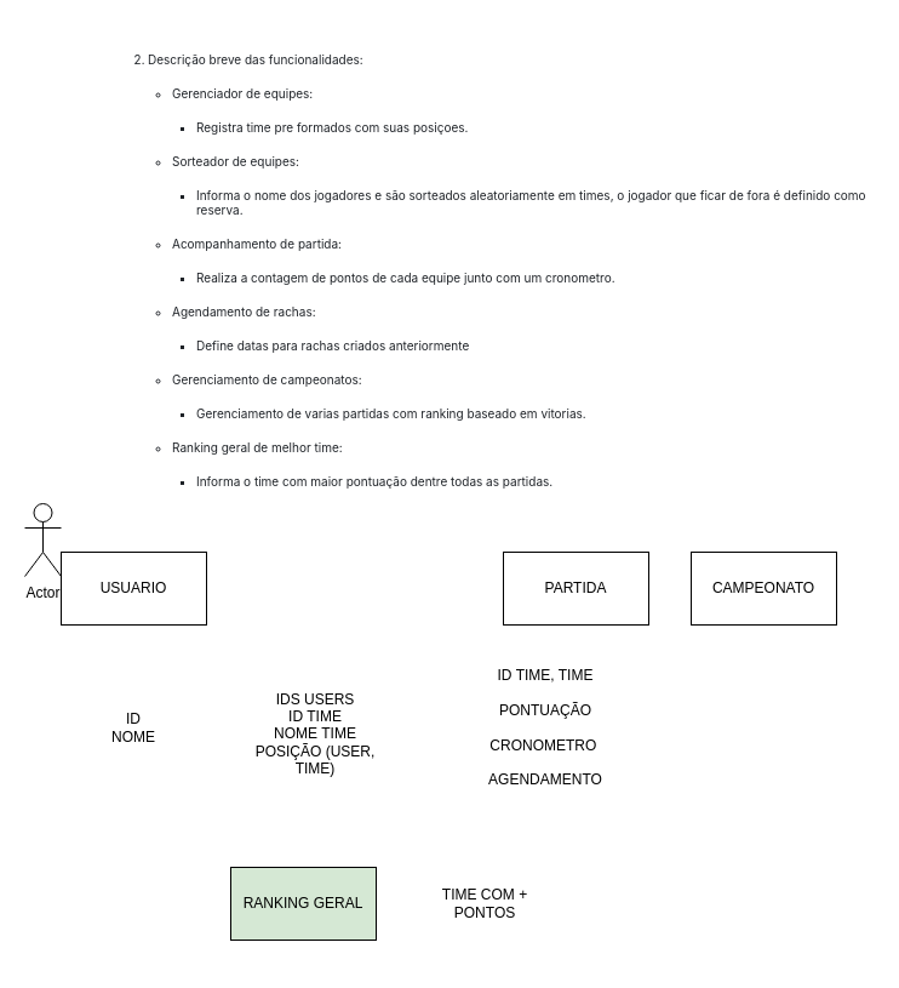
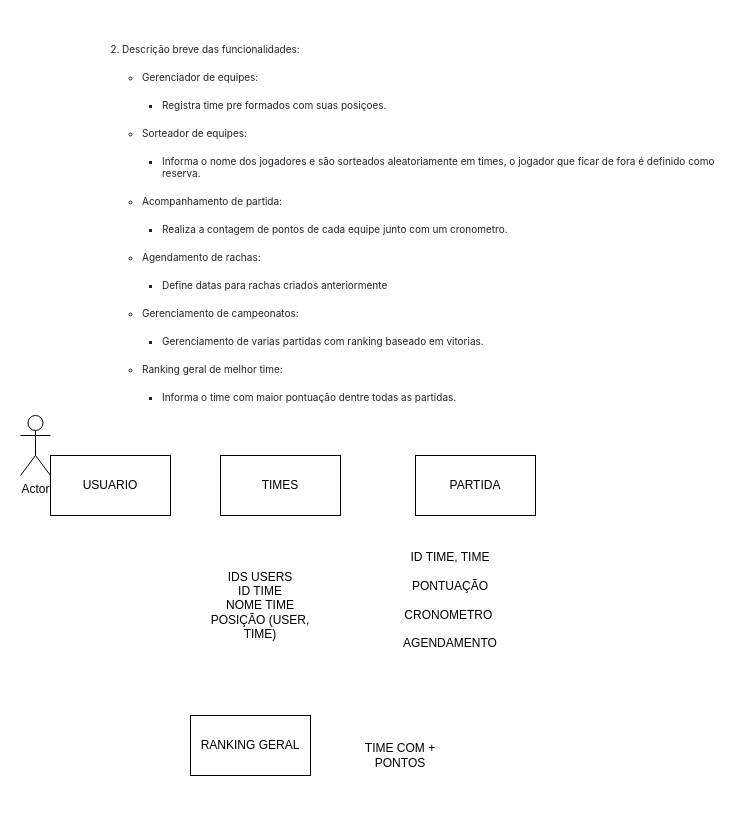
  <mxCell id="0" />
  <mxCell id="1" parent="0" />
  <mxCell id="2" value="&lt;ol style=&quot;box-sizing: border-box; padding-left: 2em; margin-top: 0px; margin-bottom: 16px; color: rgb(31, 35, 40); font-family: -apple-system, BlinkMacSystemFont, &amp;quot;Segoe UI&amp;quot;, &amp;quot;Noto Sans&amp;quot;, Helvetica, Arial, sans-serif, &amp;quot;Apple Color Emoji&amp;quot;, &amp;quot;Segoe UI Emoji&amp;quot;; font-size: 10px; font-style: normal; font-variant-ligatures: normal; font-variant-caps: normal; font-weight: 400; letter-spacing: normal; orphans: 2; text-align: start; text-indent: 0px; text-transform: none; widows: 2; word-spacing: 0px; -webkit-text-stroke-width: 0px; background-color: rgb(255, 255, 255); text-decoration-thickness: initial; text-decoration-style: initial; text-decoration-color: initial;&quot; dir=&quot;auto&quot; start=&quot;2&quot;&gt;&lt;li style=&quot;box-sizing: border-box; margin-top: 0.25em; font-size: 10px;&quot;&gt;&lt;p style=&quot;box-sizing: border-box; margin-top: 16px; margin-bottom: 16px; font-size: 10px;&quot; dir=&quot;auto&quot;&gt;Descrição breve das funcionalidades:&lt;/p&gt;&lt;ul style=&quot;box-sizing: border-box; padding-left: 2em; margin-top: 0px; margin-bottom: 0px; font-size: 10px;&quot; dir=&quot;auto&quot;&gt;&lt;li style=&quot;box-sizing: border-box; font-size: 10px;&quot;&gt;&lt;p style=&quot;box-sizing: border-box; margin-top: 16px; margin-bottom: 16px; font-size: 10px;&quot; dir=&quot;auto&quot;&gt;Gerenciador de equipes:&lt;/p&gt;&lt;ul style=&quot;box-sizing: border-box; padding-left: 2em; margin-top: 0px; margin-bottom: 0px; font-size: 10px;&quot; dir=&quot;auto&quot;&gt;&lt;li style=&quot;box-sizing: border-box; font-size: 10px;&quot;&gt;Registra time pre formados com suas posiçoes.&lt;/li&gt;&lt;/ul&gt;&lt;/li&gt;&lt;li style=&quot;box-sizing: border-box; margin-top: 0.25em; font-size: 10px;&quot;&gt;&lt;p style=&quot;box-sizing: border-box; margin-top: 16px; margin-bottom: 16px; font-size: 10px;&quot; dir=&quot;auto&quot;&gt;Sorteador de equipes:&lt;/p&gt;&lt;ul style=&quot;box-sizing: border-box; padding-left: 2em; margin-top: 0px; margin-bottom: 0px; font-size: 10px;&quot; dir=&quot;auto&quot;&gt;&lt;li style=&quot;box-sizing: border-box; font-size: 10px;&quot;&gt;Informa o nome dos jogadores e são sorteados aleatoriamente em times, o jogador que ficar de fora é definido como reserva.&lt;/li&gt;&lt;/ul&gt;&lt;/li&gt;&lt;li style=&quot;box-sizing: border-box; margin-top: 0.25em; font-size: 10px;&quot;&gt;&lt;p style=&quot;box-sizing: border-box; margin-top: 16px; margin-bottom: 16px; font-size: 10px;&quot; dir=&quot;auto&quot;&gt;Acompanhamento de partida:&lt;/p&gt;&lt;ul style=&quot;box-sizing: border-box; padding-left: 2em; margin-top: 0px; margin-bottom: 0px; font-size: 10px;&quot; dir=&quot;auto&quot;&gt;&lt;li style=&quot;box-sizing: border-box; font-size: 10px;&quot;&gt;Realiza a contagem de pontos de cada equipe junto com um cronometro.&lt;/li&gt;&lt;/ul&gt;&lt;/li&gt;&lt;li style=&quot;box-sizing: border-box; margin-top: 0.25em; font-size: 10px;&quot;&gt;&lt;p style=&quot;box-sizing: border-box; margin-top: 16px; margin-bottom: 16px; font-size: 10px;&quot; dir=&quot;auto&quot;&gt;Agendamento de rachas:&lt;/p&gt;&lt;ul style=&quot;box-sizing: border-box; padding-left: 2em; margin-top: 0px; margin-bottom: 0px; font-size: 10px;&quot; dir=&quot;auto&quot;&gt;&lt;li style=&quot;box-sizing: border-box; font-size: 10px;&quot;&gt;Define datas para rachas criados anteriormente&lt;/li&gt;&lt;/ul&gt;&lt;/li&gt;&lt;li style=&quot;box-sizing: border-box; margin-top: 0.25em; font-size: 10px;&quot;&gt;&lt;p style=&quot;box-sizing: border-box; margin-top: 16px; margin-bottom: 16px; font-size: 10px;&quot; dir=&quot;auto&quot;&gt;Gerenciamento de campeonatos:&lt;/p&gt;&lt;ul style=&quot;box-sizing: border-box; padding-left: 2em; margin-top: 0px; margin-bottom: 0px; font-size: 10px;&quot; dir=&quot;auto&quot;&gt;&lt;li style=&quot;box-sizing: border-box; font-size: 10px;&quot;&gt;Gerenciamento de varias partidas com ranking baseado em vitorias.&lt;/li&gt;&lt;/ul&gt;&lt;/li&gt;&lt;li style=&quot;box-sizing: border-box; margin-top: 0.25em; font-size: 10px;&quot;&gt;&lt;p style=&quot;box-sizing: border-box; margin-top: 16px; margin-bottom: 16px; font-size: 10px;&quot; dir=&quot;auto&quot;&gt;Ranking geral de melhor time:&lt;/p&gt;&lt;ul style=&quot;box-sizing: border-box; padding-left: 2em; margin-top: 0px; margin-bottom: 0px; font-size: 10px;&quot; dir=&quot;auto&quot;&gt;&lt;li style=&quot;box-sizing: border-box; font-size: 10px;&quot;&gt;Informa o time com maior pontuação dentre todas as partidas.&lt;/li&gt;&lt;/ul&gt;&lt;/li&gt;&lt;/ul&gt;&lt;/li&gt;&lt;/ol&gt;" style="text;whiteSpace=wrap;html=1;fontSize=10;" vertex="1" parent="1"><mxGeometry x="100" width="620" height="370" as="geometry" y="20" /></mxCell>
  <mxCell id="3" value="USUARIO" style="rounded=0;whiteSpace=wrap;html=1;" vertex="1" parent="1"><mxGeometry x="50" y="455" width="120" height="60" as="geometry" /></mxCell>
+ <mxCell id="4" value="TIMES" style="rounded=0;whiteSpace=wrap;html=1;" vertex="1" parent="1"><mxGeometry x="220" y="455" width="120" height="60" as="geometry" /></mxCell>
  <mxCell id="5" value="PARTIDA" style="rounded=0;whiteSpace=wrap;html=1;" vertex="1" parent="1"><mxGeometry x="415" y="455" width="120" height="60" as="geometry" /></mxCell>
  <mxCell id="6" value="Actor" style="shape=umlActor;verticalLabelPosition=bottom;verticalAlign=top;html=1;outlineConnect=0;" vertex="1" parent="1"><mxGeometry x="20" y="415" width="30" height="60" as="geometry" /></mxCell>
- <mxCell id="7" value="ID&lt;br&gt;NOME&lt;br&gt;" style="text;html=1;strokeColor=none;fillColor=none;align=center;verticalAlign=middle;whiteSpace=wrap;rounded=0;" vertex="1" parent="1"><mxGeometry x="50" y="525" width="120" height="150" as="geometry" /></mxCell>
  <mxCell id="8" value="IDS USERS&lt;br&gt;ID TIME&lt;br&gt;NOME TIME&lt;br&gt;POSIÇÃO (USER, TIME)" style="text;html=1;strokeColor=none;fillColor=none;align=center;verticalAlign=middle;whiteSpace=wrap;rounded=0;" vertex="1" parent="1"><mxGeometry x="200" y="530" width="120" height="150" as="geometry" /></mxCell>
  <mxCell id="9" value="ID TIME, TIME&lt;br&gt;&lt;br&gt;PONTUAÇÃO&lt;br&gt;&lt;br&gt;CRONOMETRO&amp;nbsp;&lt;br&gt;&lt;br&gt;AGENDAMENTO&lt;br&gt;" style="text;html=1;strokeColor=none;fillColor=none;align=center;verticalAlign=middle;whiteSpace=wrap;rounded=0;" vertex="1" parent="1"><mxGeometry x="390" y="525" width="120" height="150" as="geometry" /></mxCell>
- <mxCell id="10" value="CAMPEONATO" style="rounded=0;whiteSpace=wrap;html=1;" vertex="1" parent="1"><mxGeometry x="570" y="455" width="120" height="60" as="geometry" /></mxCell>
- <mxCell id="11" value="RANKING GERAL" style="rounded=0;whiteSpace=wrap;html=1;fillColor=#d5e8d4;" vertex="1" parent="1"><mxGeometry x="190" y="715" width="120" height="60" as="geometry" /></mxCell>
- <mxCell id="12" value="TIME COM + PONTOS" style="text;html=1;strokeColor=none;fillColor=none;align=center;verticalAlign=middle;whiteSpace=wrap;rounded=0;" vertex="1" parent="1"><mxGeometry x="340" y="697.5" width="120" height="95" as="geometry" /></mxCell>
+ <mxCell id="11" value="RANKING GERAL" style="rounded=0;whiteSpace=wrap;html=1;" vertex="1" parent="1"><mxGeometry x="190" y="715" width="120" height="60" as="geometry" /></mxCell>
+ <mxCell id="12" value="TIME COM + PONTOS" style="text;html=1;strokeColor=none;fillColor=none;align=center;verticalAlign=middle;whiteSpace=wrap;rounded=0;" vertex="1" parent="1"><mxGeometry x="340" y="707.5" width="120" height="95" as="geometry" /></mxCell>
